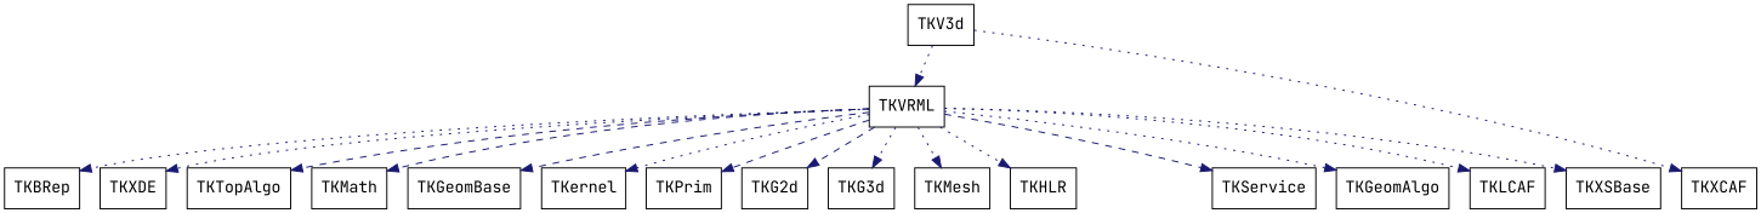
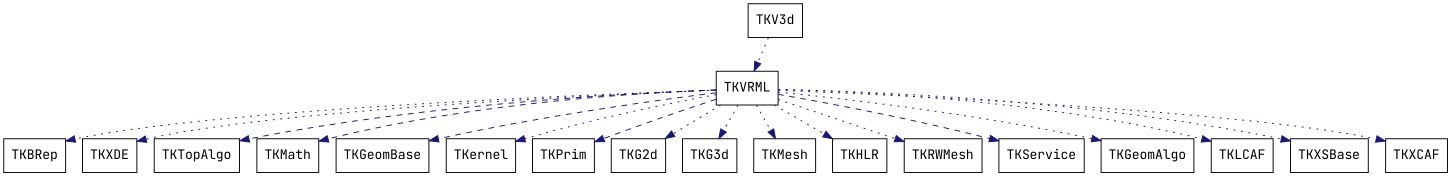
  digraph {
    aspect=1
    fontname="JetBrains Mono"
    node [fontname="JetBrains Mono" shape=box]
    edge [color=midnightblue fontname="JetBrains Mono" style=dotted]
    TKVRML
    TKBRep
    TKXDE
    TKTopAlgo
    TKMath
    TKGeomBase
    TKernel
    TKPrim
    TKG2d
    TKG3d
    TKMesh
    TKHLR
+   TKRWMesh
    TKService
    TKGeomAlgo
    TKLCAF
    TKXCAF
    TKXSBase
    TKV3d
    TKVRML -> TKBRep
    TKVRML -> TKXDE
    TKVRML -> TKTopAlgo [style=dashed]
    TKVRML -> TKMath [style=dashed]
    TKVRML -> TKGeomBase [style=dashed]
    TKVRML -> TKernel
    TKVRML -> TKPrim [style=dashed]
-   TKVRML -> TKG2d [style=dashed]
+   TKVRML -> TKG2d
    TKVRML -> TKG3d
    TKVRML -> TKMesh
    TKVRML -> TKHLR
+   TKVRML -> TKRWMesh
    TKVRML -> TKService [style=dashed]
    TKVRML -> TKGeomAlgo
    TKVRML -> TKLCAF
-   TKV3d -> TKXCAF
+   TKVRML -> TKXCAF
    TKVRML -> TKXSBase
    TKV3d -> TKVRML
  }
